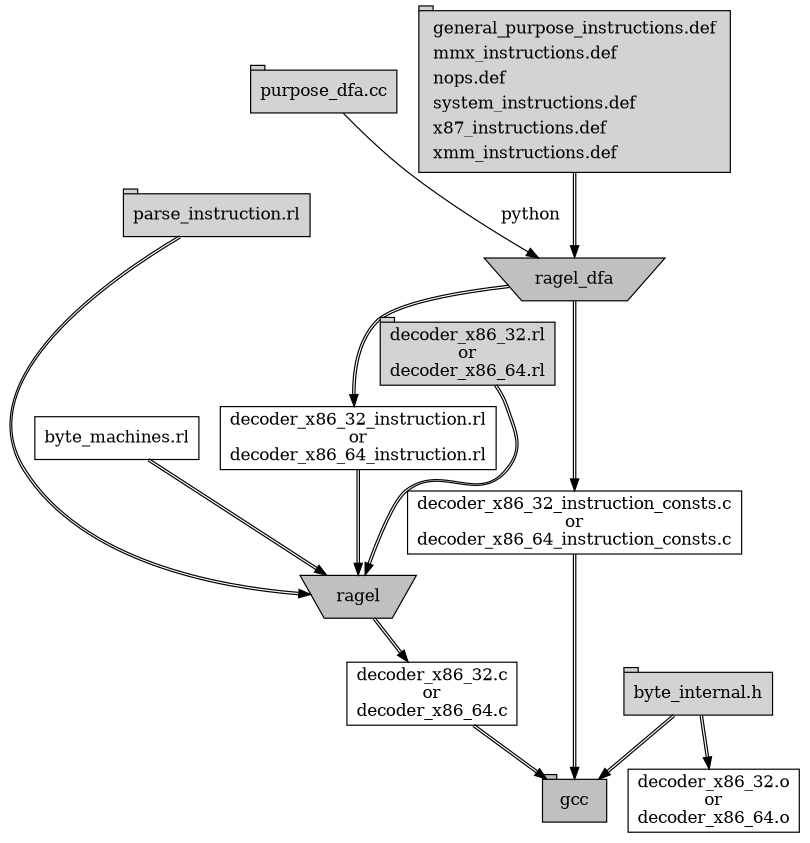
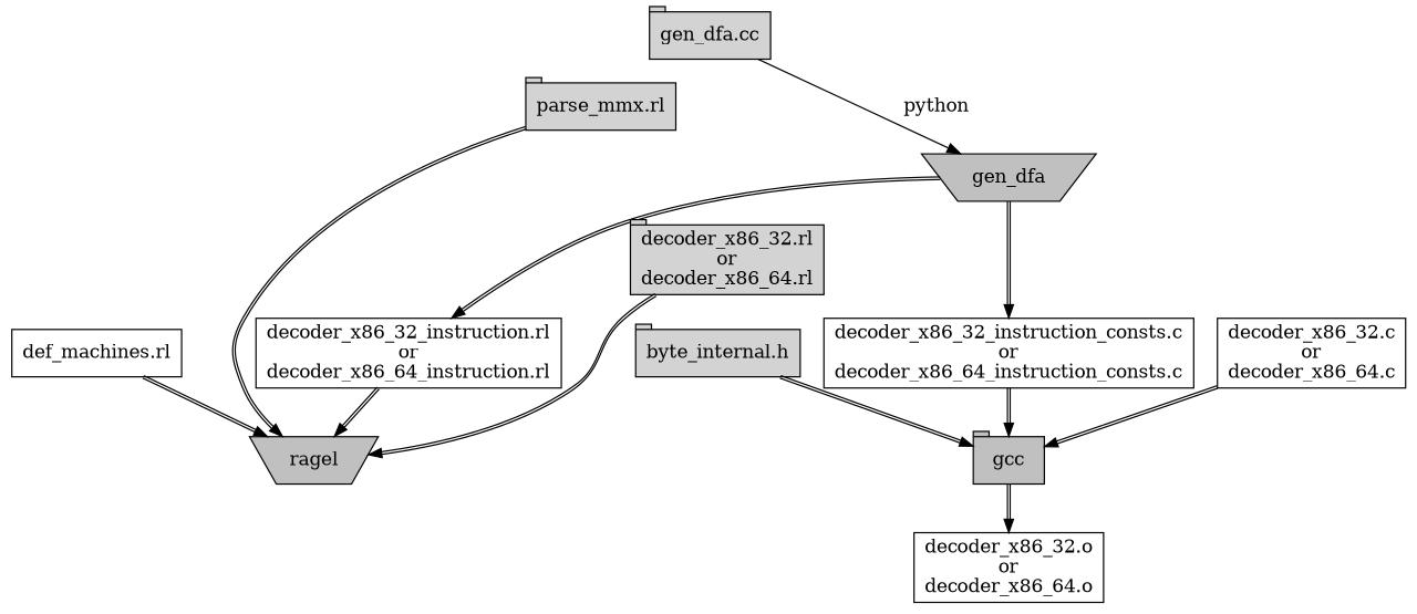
  digraph {
    node [shape=tab style=filled]
    edge [color="black:black"]
-   n1 [fillcolor=lightgray label=< 	  <table border="0"> 	    <tr><td align="left">general_purpose_instructions.def</td></tr> 	    <tr><td align="left">mmx_instructions.def</td></tr> 	    <tr><td align="left">nops.def</td></tr> 	    <tr><td align="left">system_instructions.def</td></tr> 	    <tr><td align="left">x87_instructions.def</td></tr> 	    <tr><td align="left">xmm_instructions.def</td></tr></table> 	>]
-   n2 [fillcolor=gray label=ragel_dfa shape=invtrapezium]
+   n2 [fillcolor=gray label=gen_dfa shape=invtrapezium]
    n3 [label="decoder_x86_32_instruction.rl\nor\ndecoder_x86_64_instruction.rl" shape=rect style=""]
    n4 [label="decoder_x86_32_instruction_consts.c\nor\ndecoder_x86_64_instruction_consts.c" shape=rect style=""]
-   n5 [fillcolor=lightgray label="purpose_dfa.cc"]
-   n6 [label="byte_machines.rl" shape=rect style=""]
+   n5 [fillcolor=lightgray label="gen_dfa.cc"]
+   n6 [label="def_machines.rl" shape=rect style=""]
    n7 [fillcolor=gray label=ragel shape=invtrapezium]
-   n8 [fillcolor=lightgray label="parse_instruction.rl"]
+   n8 [fillcolor=lightgray label="parse_mmx.rl"]
    n9 [label="decoder_x86_32.c\nor\ndecoder_x86_64.c" shape=rect style=""]
    n10 [fillcolor=lightgray label="decoder_x86_32.rl\nor\ndecoder_x86_64.rl"]
    n11 [fillcolor=lightgray label="byte_internal.h"]
    n12 [fillcolor=gray label=gcc]
    n13 [label="decoder_x86_32.o\nor\ndecoder_x86_64.o" shape=rect style=""]
-   n1 -> n2
    n2 -> n3
    n2 -> n4 [weight=2]
    n3 -> n7
    n4 -> n12 [weight=2]
    n5 -> n2 [label=python weight=0 color=""]
    n6 -> n7
-   n7 -> n9
    n8 -> n7 [weight=0]
    n9 -> n12
    n10 -> n7 [weight=0]
    n11 -> n12
-   n11 -> n13
+   n12 -> n13
  }
